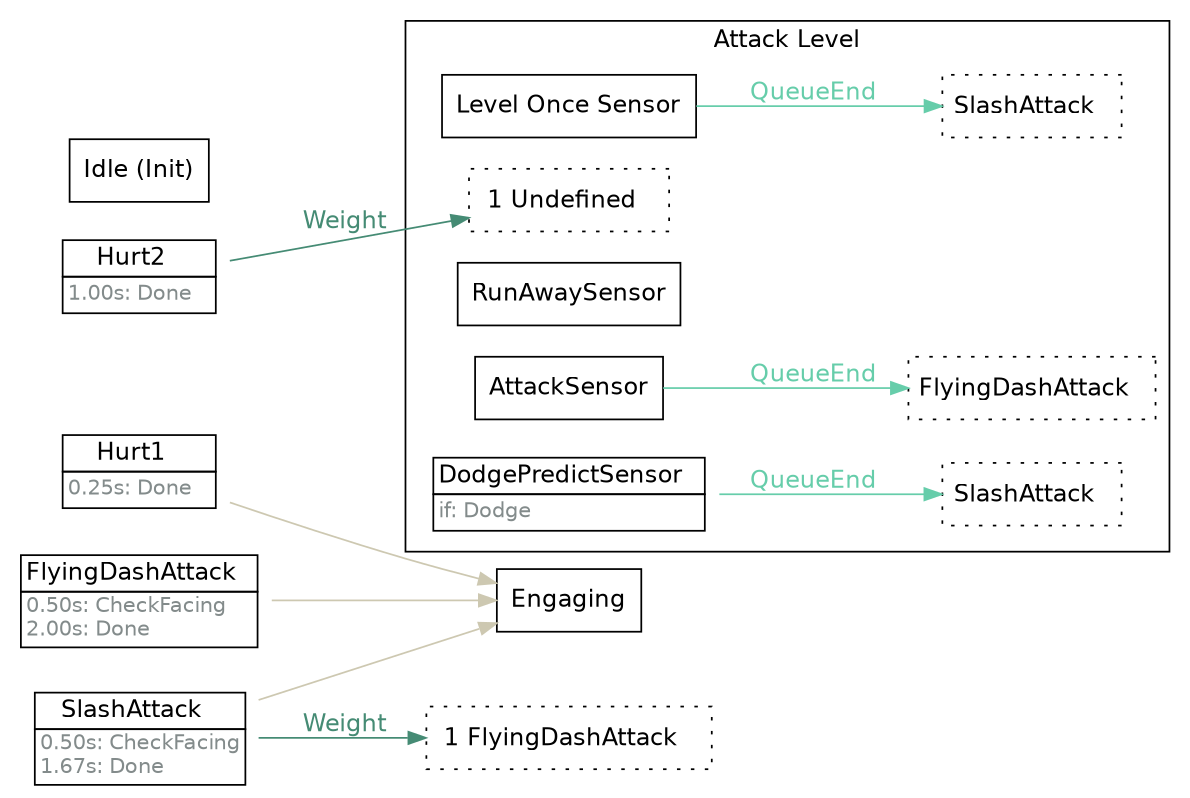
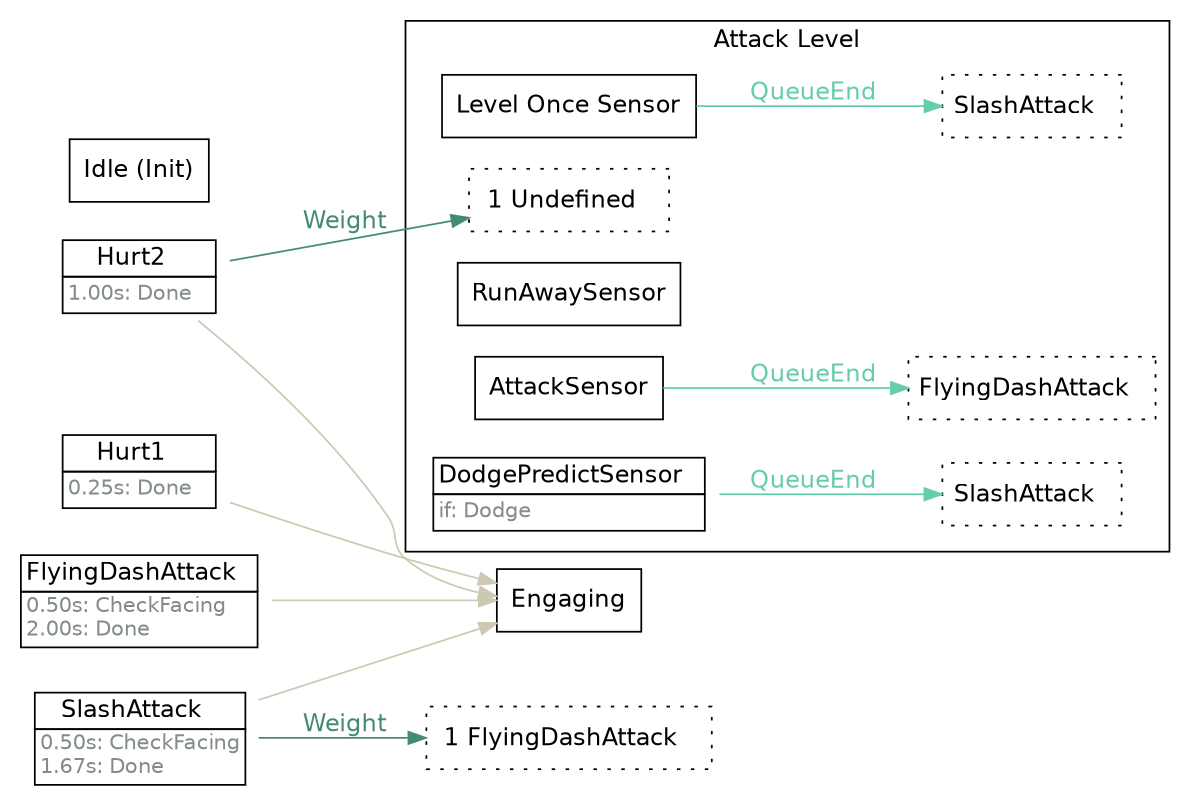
  strict digraph {
    rankdir=LR
    node [fontname=Helvetica shape=box]
    edge [color=cornsilk3 fontcolor=cornsilk3 fontname=Helvetica]
    n1 [label="Level Once Sensor"]
    n2 [label=<<TABLE border="0" cellborder="0" cellspacing="0" cellpadding="2"><TR><TD>SlashAttack  </TD></TR></TABLE>> margin=0.05 style=dotted]
    n3 [label=<<TABLE border="0" cellborder="0" cellspacing="0" cellpadding="2"><TR><TD>1 Undefined  </TD></TR></TABLE>> style=dotted]
    n4 [label=RunAwaySensor]
    n5 [label=AttackSensor]
    n6 [label=<<TABLE border="0" cellborder="0" cellspacing="0" cellpadding="2"><TR><TD>FlyingDashAttack  </TD></TR></TABLE>> margin=0.05 style=dotted]
    n7 [label=<<TABLE border="0" cellborder="1" cellspacing="0" cellpadding="2"><TR><TD >DodgePredictSensor  </TD></TR><TR><TD align="left" balign="left"><FONT point-size="12" color="azure4">if: Dodge</FONT>  </TD></TR></TABLE>> shape=plaintext]
    n8 [label=<<TABLE border="0" cellborder="0" cellspacing="0" cellpadding="2"><TR><TD>SlashAttack  </TD></TR></TABLE>> margin=0.05 style=dotted]
    n9 [label=<<TABLE border="0" cellborder="1" cellspacing="0" cellpadding="2"><TR><TD >SlashAttack  </TD></TR><TR><TD align="left" balign="left"><FONT point-size="12" color="azure4">0.50s: CheckFacing<br/>1.67s: Done</FONT>  </TD></TR></TABLE>> shape=plaintext]
    Engaging
    n11 [label=<<TABLE border="0" cellborder="0" cellspacing="0" cellpadding="2"><TR><TD>1 FlyingDashAttack  </TD></TR></TABLE>> style=dotted]
    n12 [label=<<TABLE border="0" cellborder="1" cellspacing="0" cellpadding="2"><TR><TD >FlyingDashAttack  </TD></TR><TR><TD align="left" balign="left"><FONT point-size="12" color="azure4">0.50s: CheckFacing<br/>2.00s: Done</FONT>  </TD></TR></TABLE>> shape=plaintext]
    n13 [label=<<TABLE border="0" cellborder="1" cellspacing="0" cellpadding="2"><TR><TD >Hurt1  </TD></TR><TR><TD align="left" balign="left"><FONT point-size="12" color="azure4">0.25s: Done</FONT>  </TD></TR></TABLE>> shape=plaintext]
    n14 [label=<<TABLE border="0" cellborder="1" cellspacing="0" cellpadding="2"><TR><TD >Hurt2  </TD></TR><TR><TD align="left" balign="left"><FONT point-size="12" color="azure4">1.00s: Done</FONT>  </TD></TR></TABLE>> shape=plaintext]
    n15 [label="Idle (Init)"]
    subgraph cluster_1 {
      fontname=Helvetica
      label="Attack Level"
      rank=sink
      n1
      n2
      n3
      n4
      n5
      n6
      n7
      n8
    }
    n1 -> n2 [color=aquamarine3 fontcolor=aquamarine3 label=QueueEnd]
    n5 -> n6 [color=aquamarine3 fontcolor=aquamarine3 label=QueueEnd]
    n7 -> n8 [color=aquamarine3 fontcolor=aquamarine3 label=QueueEnd]
    n9 -> Engaging
    n9 -> n11 [color=aquamarine4 fontcolor=aquamarine4 label=Weight]
    n12 -> Engaging
    n13 -> Engaging
    n14 -> n3 [color=aquamarine4 fontcolor=aquamarine4 label=Weight]
+   n14 -> Engaging
  }
